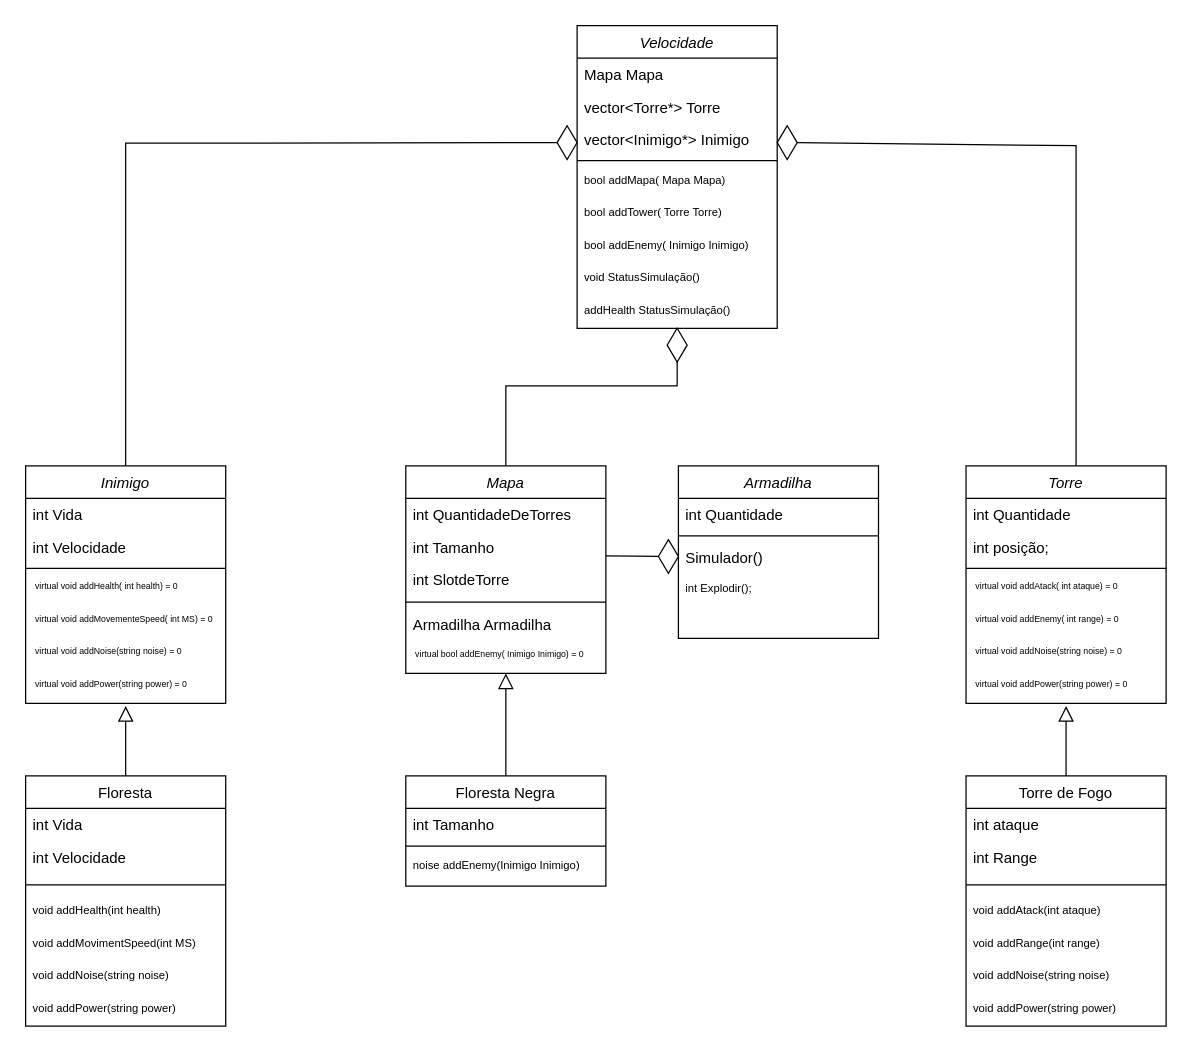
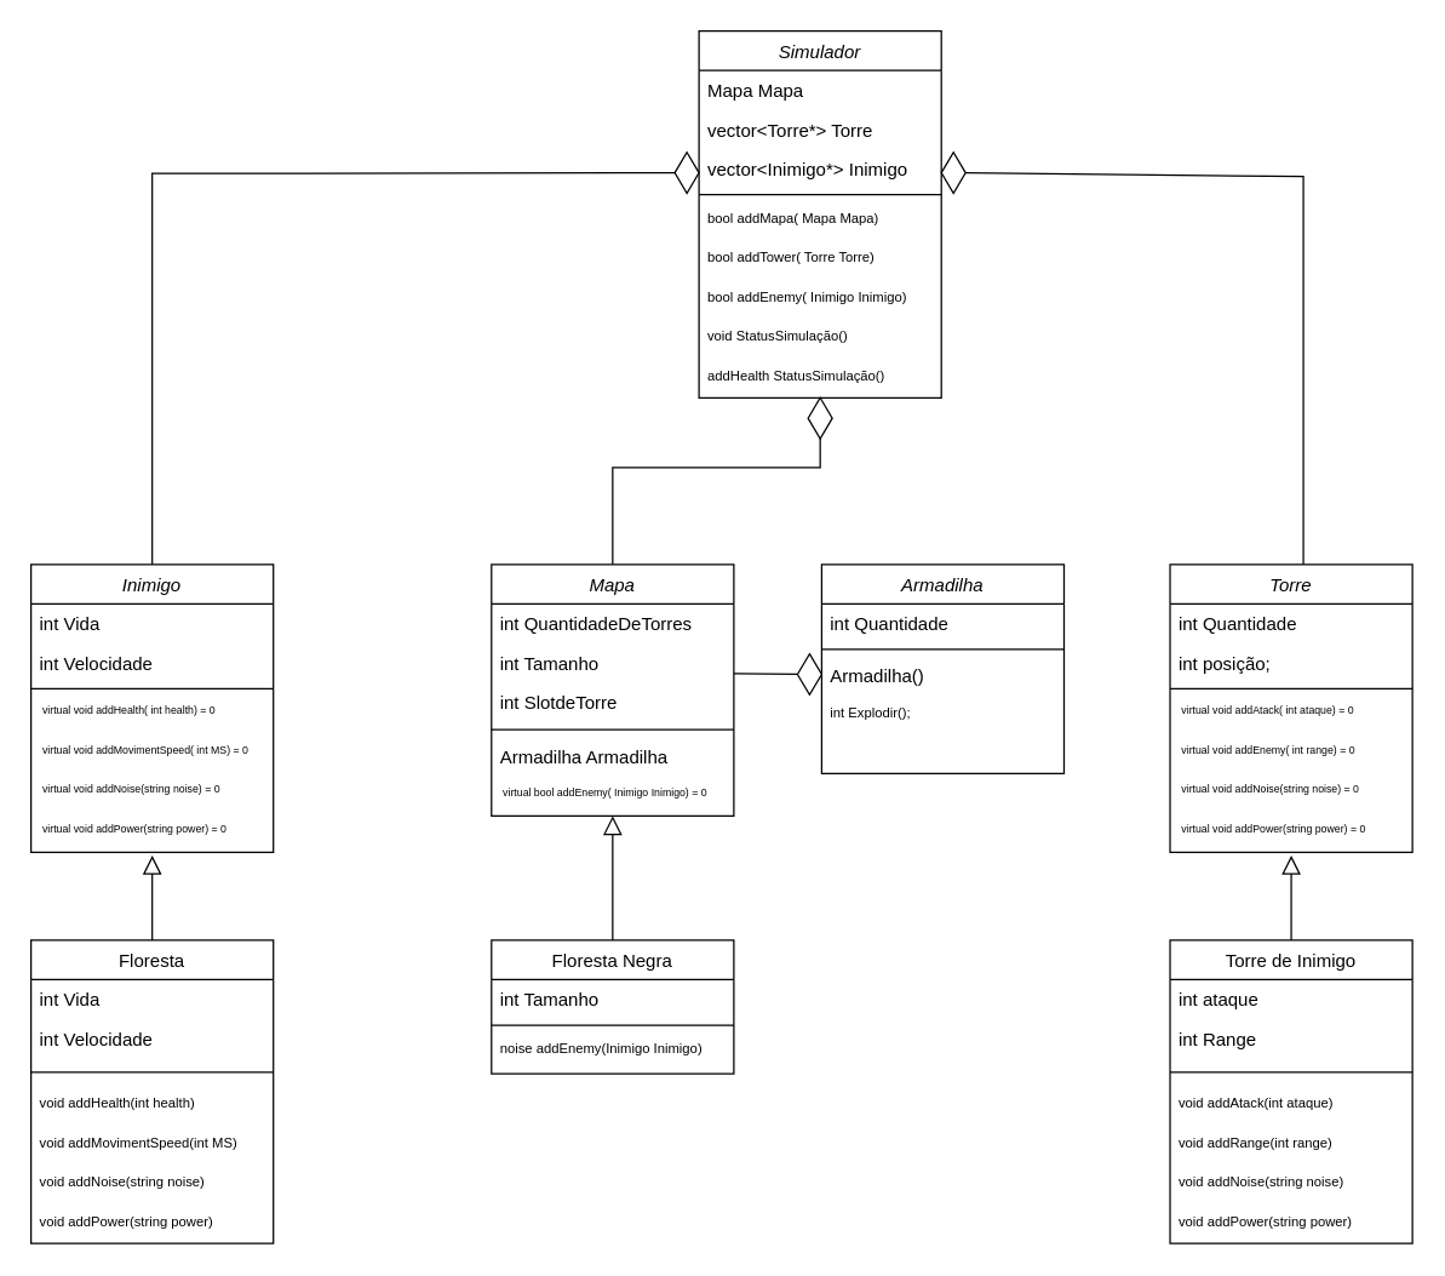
  <mxCell id="0" />
  <mxCell id="1" parent="0" />
  <mxCell id="2" value="Mapa" style="swimlane;fontStyle=2;align=center;verticalAlign=top;childLayout=stackLayout;horizontal=1;startSize=26;horizontalStack=0;resizeParent=1;resizeLast=0;collapsible=1;marginBottom=0;rounded=0;shadow=0;strokeWidth=1;" parent="1" vertex="1"><mxGeometry x="324" y="372" width="160" height="166" as="geometry"><mxRectangle x="230" y="140" width="160" height="26" as="alternateBounds" /></mxGeometry></mxCell>
  <mxCell id="3" value="int QuantidadeDeTorres" style="text;align=left;verticalAlign=top;spacingLeft=4;spacingRight=4;overflow=hidden;rotatable=0;points=[[0,0.5],[1,0.5]];portConstraint=eastwest;" vertex="1" parent="2"><mxGeometry y="26" width="160" height="26" as="geometry" /></mxCell>
  <mxCell id="4" value="int Tamanho" style="text;align=left;verticalAlign=top;spacingLeft=4;spacingRight=4;overflow=hidden;rotatable=0;points=[[0,0.5],[1,0.5]];portConstraint=eastwest;" vertex="1" parent="2"><mxGeometry y="52" width="160" height="26" as="geometry" /></mxCell>
  <mxCell id="5" value="int SlotdeTorre" style="text;align=left;verticalAlign=top;spacingLeft=4;spacingRight=4;overflow=hidden;rotatable=0;points=[[0,0.5],[1,0.5]];portConstraint=eastwest;" vertex="1" parent="2"><mxGeometry y="78" width="160" height="26" as="geometry" /></mxCell>
  <mxCell id="6" value="" style="line;html=1;strokeWidth=1;align=left;verticalAlign=middle;spacingTop=-1;spacingLeft=3;spacingRight=3;rotatable=0;labelPosition=right;points=[];portConstraint=eastwest;" parent="2" vertex="1"><mxGeometry y="104" width="160" height="10" as="geometry" /></mxCell>
  <mxCell id="7" value="Armadilha Armadilha" style="text;align=left;verticalAlign=top;spacingLeft=4;spacingRight=4;overflow=hidden;rotatable=0;points=[[0,0.5],[1,0.5]];portConstraint=eastwest;" parent="2" vertex="1"><mxGeometry y="114" width="160" height="26" as="geometry" /></mxCell>
  <mxCell id="8" value=" virtual bool addEnemy( Inimigo Inimigo) = 0" style="text;align=left;verticalAlign=top;spacingLeft=4;spacingRight=4;overflow=hidden;rotatable=0;points=[[0,0.5],[1,0.5]];portConstraint=eastwest;fontSize=7;" vertex="1" parent="2"><mxGeometry y="140" width="160" height="26" as="geometry" /></mxCell>
  <mxCell id="9" value="Floresta Negra" style="swimlane;fontStyle=0;align=center;verticalAlign=top;childLayout=stackLayout;horizontal=1;startSize=26;horizontalStack=0;resizeParent=1;resizeLast=0;collapsible=1;marginBottom=0;rounded=0;shadow=0;strokeWidth=1;" parent="1" vertex="1"><mxGeometry x="324" y="620" width="160" height="88" as="geometry"><mxRectangle x="340" y="380" width="170" height="26" as="alternateBounds" /></mxGeometry></mxCell>
  <mxCell id="10" value="int Tamanho" style="text;align=left;verticalAlign=top;spacingLeft=4;spacingRight=4;overflow=hidden;rotatable=0;points=[[0,0.5],[1,0.5]];portConstraint=eastwest;" parent="9" vertex="1"><mxGeometry y="26" width="160" height="26" as="geometry" /></mxCell>
  <mxCell id="11" value="" style="line;html=1;strokeWidth=1;align=left;verticalAlign=middle;spacingTop=-1;spacingLeft=3;spacingRight=3;rotatable=0;labelPosition=right;points=[];portConstraint=eastwest;" parent="9" vertex="1"><mxGeometry y="52" width="160" height="8" as="geometry" /></mxCell>
  <mxCell id="12" value="noise addEnemy(Inimigo Inimigo)" style="text;align=left;verticalAlign=top;spacingLeft=4;spacingRight=4;overflow=hidden;rotatable=0;points=[[0,0.5],[1,0.5]];portConstraint=eastwest;fontSize=9;" vertex="1" parent="9"><mxGeometry y="60" width="160" height="26" as="geometry" /></mxCell>
  <mxCell id="13" value="" style="endArrow=block;endSize=10;endFill=0;shadow=0;strokeWidth=1;rounded=0;curved=0;edgeStyle=elbowEdgeStyle;elbow=horizontal;entryX=0.5;entryY=1;entryDx=0;entryDy=0;" parent="1" target="2" edge="1"><mxGeometry width="160" relative="1" as="geometry"><mxPoint x="404" y="620" as="sourcePoint" /><mxPoint x="405.21" y="582" as="targetPoint" /><Array as="points" /></mxGeometry></mxCell>
  <mxCell id="14" value="" style="endArrow=none;html=1;rounded=0;" edge="1" parent="1" target="20"><mxGeometry width="50" height="50" relative="1" as="geometry"><mxPoint x="484" y="444" as="sourcePoint" /><mxPoint x="542" y="445" as="targetPoint" /></mxGeometry></mxCell>
  <mxCell id="15" value="Armadilha" style="swimlane;fontStyle=2;align=center;verticalAlign=top;childLayout=stackLayout;horizontal=1;startSize=26;horizontalStack=0;resizeParent=1;resizeLast=0;collapsible=1;marginBottom=0;rounded=0;shadow=0;strokeWidth=1;" vertex="1" parent="1"><mxGeometry x="542" y="372" width="160" height="138" as="geometry"><mxRectangle x="230" y="140" width="160" height="26" as="alternateBounds" /></mxGeometry></mxCell>
  <mxCell id="16" value="int Quantidade" style="text;align=left;verticalAlign=top;spacingLeft=4;spacingRight=4;overflow=hidden;rotatable=0;points=[[0,0.5],[1,0.5]];portConstraint=eastwest;" vertex="1" parent="15"><mxGeometry y="26" width="160" height="26" as="geometry" /></mxCell>
  <mxCell id="17" value="" style="line;html=1;strokeWidth=1;align=left;verticalAlign=middle;spacingTop=-1;spacingLeft=3;spacingRight=3;rotatable=0;labelPosition=right;points=[];portConstraint=eastwest;" vertex="1" parent="15"><mxGeometry y="52" width="160" height="8" as="geometry" /></mxCell>
- <mxCell id="18" value="Simulador()" style="text;align=left;verticalAlign=top;spacingLeft=4;spacingRight=4;overflow=hidden;rotatable=0;points=[[0,0.5],[1,0.5]];portConstraint=eastwest;" vertex="1" parent="15"><mxGeometry y="60" width="160" height="26" as="geometry" /></mxCell>
+ <mxCell id="18" value="Armadilha()" style="text;align=left;verticalAlign=top;spacingLeft=4;spacingRight=4;overflow=hidden;rotatable=0;points=[[0,0.5],[1,0.5]];portConstraint=eastwest;" vertex="1" parent="15"><mxGeometry y="60" width="160" height="26" as="geometry" /></mxCell>
  <mxCell id="19" value="int Explodir();" style="text;align=left;verticalAlign=top;spacingLeft=4;spacingRight=4;overflow=hidden;rotatable=0;points=[[0,0.5],[1,0.5]];portConstraint=eastwest;fontSize=9;" vertex="1" parent="15"><mxGeometry y="86" width="160" height="26" as="geometry" /></mxCell>
  <mxCell id="20" value="" style="rhombus;whiteSpace=wrap;html=1;" vertex="1" parent="1"><mxGeometry x="526" y="431" width="16" height="27" as="geometry" /></mxCell>
  <mxCell id="21" value="Torre" style="swimlane;fontStyle=2;align=center;verticalAlign=top;childLayout=stackLayout;horizontal=1;startSize=26;horizontalStack=0;resizeParent=1;resizeLast=0;collapsible=1;marginBottom=0;rounded=0;shadow=0;strokeWidth=1;" vertex="1" parent="1"><mxGeometry x="772" y="372" width="160" height="190" as="geometry"><mxRectangle x="230" y="140" width="160" height="26" as="alternateBounds" /></mxGeometry></mxCell>
  <mxCell id="22" value="int Quantidade&#10;" style="text;align=left;verticalAlign=top;spacingLeft=4;spacingRight=4;overflow=hidden;rotatable=0;points=[[0,0.5],[1,0.5]];portConstraint=eastwest;" vertex="1" parent="21"><mxGeometry y="26" width="160" height="26" as="geometry" /></mxCell>
  <mxCell id="23" value="int posição;&#10;" style="text;align=left;verticalAlign=top;spacingLeft=4;spacingRight=4;overflow=hidden;rotatable=0;points=[[0,0.5],[1,0.5]];portConstraint=eastwest;" vertex="1" parent="21"><mxGeometry y="52" width="160" height="26" as="geometry" /></mxCell>
  <mxCell id="24" value="" style="line;html=1;strokeWidth=1;align=left;verticalAlign=middle;spacingTop=-1;spacingLeft=3;spacingRight=3;rotatable=0;labelPosition=right;points=[];portConstraint=eastwest;" vertex="1" parent="21"><mxGeometry y="78" width="160" height="8" as="geometry" /></mxCell>
  <mxCell id="25" value=" virtual void addAtack( int ataque) = 0" style="text;align=left;verticalAlign=top;spacingLeft=4;spacingRight=4;overflow=hidden;rotatable=0;points=[[0,0.5],[1,0.5]];portConstraint=eastwest;fontSize=7;" vertex="1" parent="21"><mxGeometry y="86" width="160" height="26" as="geometry" /></mxCell>
  <mxCell id="26" value=" virtual void addEnemy( int range) = 0" style="text;align=left;verticalAlign=top;spacingLeft=4;spacingRight=4;overflow=hidden;rotatable=0;points=[[0,0.5],[1,0.5]];portConstraint=eastwest;fontSize=7;" vertex="1" parent="21"><mxGeometry y="112" width="160" height="26" as="geometry" /></mxCell>
  <mxCell id="27" value=" virtual void addNoise(string noise) = 0" style="text;align=left;verticalAlign=top;spacingLeft=4;spacingRight=4;overflow=hidden;rotatable=0;points=[[0,0.5],[1,0.5]];portConstraint=eastwest;fontSize=7;" vertex="1" parent="21"><mxGeometry y="138" width="160" height="26" as="geometry" /></mxCell>
  <mxCell id="28" value=" virtual void addPower(string power) = 0" style="text;align=left;verticalAlign=top;spacingLeft=4;spacingRight=4;overflow=hidden;rotatable=0;points=[[0,0.5],[1,0.5]];portConstraint=eastwest;fontSize=7;" vertex="1" parent="21"><mxGeometry y="164" width="160" height="26" as="geometry" /></mxCell>
- <mxCell id="29" value="Torre de Fogo" style="swimlane;fontStyle=0;align=center;verticalAlign=top;childLayout=stackLayout;horizontal=1;startSize=26;horizontalStack=0;resizeParent=1;resizeLast=0;collapsible=1;marginBottom=0;rounded=0;shadow=0;strokeWidth=1;" vertex="1" parent="1"><mxGeometry x="772" y="620" width="160" height="200" as="geometry"><mxRectangle x="340" y="380" width="170" height="26" as="alternateBounds" /></mxGeometry></mxCell>
+ <mxCell id="29" value="Torre de Inimigo" style="swimlane;fontStyle=0;align=center;verticalAlign=top;childLayout=stackLayout;horizontal=1;startSize=26;horizontalStack=0;resizeParent=1;resizeLast=0;collapsible=1;marginBottom=0;rounded=0;shadow=0;strokeWidth=1;" vertex="1" parent="1"><mxGeometry x="772" y="620" width="160" height="200" as="geometry"><mxRectangle x="340" y="380" width="170" height="26" as="alternateBounds" /></mxGeometry></mxCell>
  <mxCell id="30" value="int ataque&#10;" style="text;align=left;verticalAlign=top;spacingLeft=4;spacingRight=4;overflow=hidden;rotatable=0;points=[[0,0.5],[1,0.5]];portConstraint=eastwest;" vertex="1" parent="29"><mxGeometry y="26" width="160" height="26" as="geometry" /></mxCell>
  <mxCell id="31" value="int Range&#10;" style="text;align=left;verticalAlign=top;spacingLeft=4;spacingRight=4;overflow=hidden;rotatable=0;points=[[0,0.5],[1,0.5]];portConstraint=eastwest;" vertex="1" parent="29"><mxGeometry y="52" width="160" height="26" as="geometry" /></mxCell>
  <mxCell id="32" value="" style="line;html=1;strokeWidth=1;align=left;verticalAlign=middle;spacingTop=-1;spacingLeft=3;spacingRight=3;rotatable=0;labelPosition=right;points=[];portConstraint=eastwest;" vertex="1" parent="29"><mxGeometry y="78" width="160" height="18" as="geometry" /></mxCell>
  <mxCell id="33" value="void addAtack(int ataque)" style="text;align=left;verticalAlign=top;spacingLeft=4;spacingRight=4;overflow=hidden;rotatable=0;points=[[0,0.5],[1,0.5]];portConstraint=eastwest;fontSize=9;" vertex="1" parent="29"><mxGeometry y="96" width="160" height="26" as="geometry" /></mxCell>
  <mxCell id="34" value="void addRange(int range)" style="text;align=left;verticalAlign=top;spacingLeft=4;spacingRight=4;overflow=hidden;rotatable=0;points=[[0,0.5],[1,0.5]];portConstraint=eastwest;fontSize=9;" vertex="1" parent="29"><mxGeometry y="122" width="160" height="26" as="geometry" /></mxCell>
  <mxCell id="35" value="void addNoise(string noise)" style="text;align=left;verticalAlign=top;spacingLeft=4;spacingRight=4;overflow=hidden;rotatable=0;points=[[0,0.5],[1,0.5]];portConstraint=eastwest;fontSize=9;" vertex="1" parent="29"><mxGeometry y="148" width="160" height="26" as="geometry" /></mxCell>
  <mxCell id="36" value="void addPower(string power)" style="text;align=left;verticalAlign=top;spacingLeft=4;spacingRight=4;overflow=hidden;rotatable=0;points=[[0,0.5],[1,0.5]];portConstraint=eastwest;fontSize=9;" vertex="1" parent="29"><mxGeometry y="174" width="160" height="26" as="geometry" /></mxCell>
  <mxCell id="37" value="" style="endArrow=block;endSize=10;endFill=0;shadow=0;strokeWidth=1;rounded=0;curved=0;edgeStyle=elbowEdgeStyle;elbow=vertical;exitX=0.5;exitY=0;exitDx=0;exitDy=0;" edge="1" parent="1" source="29"><mxGeometry width="160" relative="1" as="geometry"><mxPoint x="852" y="564" as="sourcePoint" /><mxPoint x="852" y="564" as="targetPoint" /></mxGeometry></mxCell>
  <mxCell id="38" value="Inimigo" style="swimlane;fontStyle=2;align=center;verticalAlign=top;childLayout=stackLayout;horizontal=1;startSize=26;horizontalStack=0;resizeParent=1;resizeLast=0;collapsible=1;marginBottom=0;rounded=0;shadow=0;strokeWidth=1;" vertex="1" parent="1"><mxGeometry x="20" y="372" width="160" height="190" as="geometry"><mxRectangle x="230" y="140" width="160" height="26" as="alternateBounds" /></mxGeometry></mxCell>
  <mxCell id="39" value="int Vida&#10;" style="text;align=left;verticalAlign=top;spacingLeft=4;spacingRight=4;overflow=hidden;rotatable=0;points=[[0,0.5],[1,0.5]];portConstraint=eastwest;" vertex="1" parent="38"><mxGeometry y="26" width="160" height="26" as="geometry" /></mxCell>
  <mxCell id="40" value="int Velocidade&#10;" style="text;align=left;verticalAlign=top;spacingLeft=4;spacingRight=4;overflow=hidden;rotatable=0;points=[[0,0.5],[1,0.5]];portConstraint=eastwest;" vertex="1" parent="38"><mxGeometry y="52" width="160" height="26" as="geometry" /></mxCell>
  <mxCell id="41" value="" style="line;html=1;strokeWidth=1;align=left;verticalAlign=middle;spacingTop=-1;spacingLeft=3;spacingRight=3;rotatable=0;labelPosition=right;points=[];portConstraint=eastwest;" vertex="1" parent="38"><mxGeometry y="78" width="160" height="8" as="geometry" /></mxCell>
  <mxCell id="42" value=" virtual void addHealth( int health) = 0" style="text;align=left;verticalAlign=top;spacingLeft=4;spacingRight=4;overflow=hidden;rotatable=0;points=[[0,0.5],[1,0.5]];portConstraint=eastwest;fontSize=7;" vertex="1" parent="38"><mxGeometry y="86" width="160" height="26" as="geometry" /></mxCell>
- <mxCell id="43" value=" virtual void addMovementeSpeed( int MS) = 0" style="text;align=left;verticalAlign=top;spacingLeft=4;spacingRight=4;overflow=hidden;rotatable=0;points=[[0,0.5],[1,0.5]];portConstraint=eastwest;fontSize=7;" vertex="1" parent="38"><mxGeometry y="112" width="160" height="26" as="geometry" /></mxCell>
+ <mxCell id="43" value=" virtual void addMovimentSpeed( int MS) = 0" style="text;align=left;verticalAlign=top;spacingLeft=4;spacingRight=4;overflow=hidden;rotatable=0;points=[[0,0.5],[1,0.5]];portConstraint=eastwest;fontSize=7;" vertex="1" parent="38"><mxGeometry y="112" width="160" height="26" as="geometry" /></mxCell>
  <mxCell id="44" value=" virtual void addNoise(string noise) = 0" style="text;align=left;verticalAlign=top;spacingLeft=4;spacingRight=4;overflow=hidden;rotatable=0;points=[[0,0.5],[1,0.5]];portConstraint=eastwest;fontSize=7;" vertex="1" parent="38"><mxGeometry y="138" width="160" height="26" as="geometry" /></mxCell>
  <mxCell id="45" value=" virtual void addPower(string power) = 0" style="text;align=left;verticalAlign=top;spacingLeft=4;spacingRight=4;overflow=hidden;rotatable=0;points=[[0,0.5],[1,0.5]];portConstraint=eastwest;fontSize=7;" vertex="1" parent="38"><mxGeometry y="164" width="160" height="26" as="geometry" /></mxCell>
  <mxCell id="46" value="Floresta" style="swimlane;fontStyle=0;align=center;verticalAlign=top;childLayout=stackLayout;horizontal=1;startSize=26;horizontalStack=0;resizeParent=1;resizeLast=0;collapsible=1;marginBottom=0;rounded=0;shadow=0;strokeWidth=1;" vertex="1" parent="1"><mxGeometry x="20" y="620" width="160" height="200" as="geometry"><mxRectangle x="340" y="380" width="170" height="26" as="alternateBounds" /></mxGeometry></mxCell>
  <mxCell id="47" value="int Vida&#10;" style="text;align=left;verticalAlign=top;spacingLeft=4;spacingRight=4;overflow=hidden;rotatable=0;points=[[0,0.5],[1,0.5]];portConstraint=eastwest;" vertex="1" parent="46"><mxGeometry y="26" width="160" height="26" as="geometry" /></mxCell>
  <mxCell id="48" value="int Velocidade&#10;" style="text;align=left;verticalAlign=top;spacingLeft=4;spacingRight=4;overflow=hidden;rotatable=0;points=[[0,0.5],[1,0.5]];portConstraint=eastwest;" vertex="1" parent="46"><mxGeometry y="52" width="160" height="26" as="geometry" /></mxCell>
  <mxCell id="49" value="" style="line;html=1;strokeWidth=1;align=left;verticalAlign=middle;spacingTop=-1;spacingLeft=3;spacingRight=3;rotatable=0;labelPosition=right;points=[];portConstraint=eastwest;" vertex="1" parent="46"><mxGeometry y="78" width="160" height="18" as="geometry" /></mxCell>
  <mxCell id="50" value="void addHealth(int health)" style="text;align=left;verticalAlign=top;spacingLeft=4;spacingRight=4;overflow=hidden;rotatable=0;points=[[0,0.5],[1,0.5]];portConstraint=eastwest;fontSize=9;" vertex="1" parent="46"><mxGeometry y="96" width="160" height="26" as="geometry" /></mxCell>
  <mxCell id="51" value="void addMovimentSpeed(int MS)" style="text;align=left;verticalAlign=top;spacingLeft=4;spacingRight=4;overflow=hidden;rotatable=0;points=[[0,0.5],[1,0.5]];portConstraint=eastwest;fontSize=9;" vertex="1" parent="46"><mxGeometry y="122" width="160" height="26" as="geometry" /></mxCell>
  <mxCell id="52" value="void addNoise(string noise)" style="text;align=left;verticalAlign=top;spacingLeft=4;spacingRight=4;overflow=hidden;rotatable=0;points=[[0,0.5],[1,0.5]];portConstraint=eastwest;fontSize=9;" vertex="1" parent="46"><mxGeometry y="148" width="160" height="26" as="geometry" /></mxCell>
  <mxCell id="53" value="void addPower(string power)" style="text;align=left;verticalAlign=top;spacingLeft=4;spacingRight=4;overflow=hidden;rotatable=0;points=[[0,0.5],[1,0.5]];portConstraint=eastwest;fontSize=9;" vertex="1" parent="46"><mxGeometry y="174" width="160" height="26" as="geometry" /></mxCell>
  <mxCell id="54" value="" style="endArrow=block;endSize=10;endFill=0;shadow=0;strokeWidth=1;rounded=0;curved=0;edgeStyle=elbowEdgeStyle;elbow=vertical;exitX=0.5;exitY=0;exitDx=0;exitDy=0;" edge="1" parent="1" source="46"><mxGeometry width="160" relative="1" as="geometry"><mxPoint x="100" y="564" as="sourcePoint" /><mxPoint x="100" y="564" as="targetPoint" /></mxGeometry></mxCell>
- <mxCell id="55" value="Velocidade" style="swimlane;fontStyle=2;align=center;verticalAlign=top;childLayout=stackLayout;horizontal=1;startSize=26;horizontalStack=0;resizeParent=1;resizeLast=0;collapsible=1;marginBottom=0;rounded=0;shadow=0;strokeWidth=1;" vertex="1" parent="1"><mxGeometry x="461" y="20" width="160" height="242" as="geometry"><mxRectangle x="230" y="140" width="160" height="26" as="alternateBounds" /></mxGeometry></mxCell>
+ <mxCell id="55" value="Simulador" style="swimlane;fontStyle=2;align=center;verticalAlign=top;childLayout=stackLayout;horizontal=1;startSize=26;horizontalStack=0;resizeParent=1;resizeLast=0;collapsible=1;marginBottom=0;rounded=0;shadow=0;strokeWidth=1;" vertex="1" parent="1"><mxGeometry x="461" y="20" width="160" height="242" as="geometry"><mxRectangle x="230" y="140" width="160" height="26" as="alternateBounds" /></mxGeometry></mxCell>
  <mxCell id="56" value="Mapa Mapa" style="text;align=left;verticalAlign=top;spacingLeft=4;spacingRight=4;overflow=hidden;rotatable=0;points=[[0,0.5],[1,0.5]];portConstraint=eastwest;" vertex="1" parent="55"><mxGeometry y="26" width="160" height="26" as="geometry" /></mxCell>
  <mxCell id="57" value="vector&lt;Torre*&gt; Torre" style="text;align=left;verticalAlign=top;spacingLeft=4;spacingRight=4;overflow=hidden;rotatable=0;points=[[0,0.5],[1,0.5]];portConstraint=eastwest;" vertex="1" parent="55"><mxGeometry y="52" width="160" height="26" as="geometry" /></mxCell>
  <mxCell id="58" value="vector&lt;Inimigo*&gt; Inimigo" style="text;align=left;verticalAlign=top;spacingLeft=4;spacingRight=4;overflow=hidden;rotatable=0;points=[[0,0.5],[1,0.5]];portConstraint=eastwest;" vertex="1" parent="55"><mxGeometry y="78" width="160" height="26" as="geometry" /></mxCell>
  <mxCell id="59" value="" style="line;html=1;strokeWidth=1;align=left;verticalAlign=middle;spacingTop=-1;spacingLeft=3;spacingRight=3;rotatable=0;labelPosition=right;points=[];portConstraint=eastwest;" vertex="1" parent="55"><mxGeometry y="104" width="160" height="8" as="geometry" /></mxCell>
  <mxCell id="60" value="bool addMapa( Mapa Mapa)" style="text;align=left;verticalAlign=top;spacingLeft=4;spacingRight=4;overflow=hidden;rotatable=0;points=[[0,0.5],[1,0.5]];portConstraint=eastwest;fontSize=9;" vertex="1" parent="55"><mxGeometry y="112" width="160" height="26" as="geometry" /></mxCell>
  <mxCell id="61" value="bool addTower( Torre Torre)" style="text;align=left;verticalAlign=top;spacingLeft=4;spacingRight=4;overflow=hidden;rotatable=0;points=[[0,0.5],[1,0.5]];portConstraint=eastwest;fontSize=9;" vertex="1" parent="55"><mxGeometry y="138" width="160" height="26" as="geometry" /></mxCell>
  <mxCell id="62" value="bool addEnemy( Inimigo Inimigo)" style="text;align=left;verticalAlign=top;spacingLeft=4;spacingRight=4;overflow=hidden;rotatable=0;points=[[0,0.5],[1,0.5]];portConstraint=eastwest;fontSize=9;" vertex="1" parent="55"><mxGeometry y="164" width="160" height="26" as="geometry" /></mxCell>
  <mxCell id="63" value="void StatusSimulação()" style="text;align=left;verticalAlign=top;spacingLeft=4;spacingRight=4;overflow=hidden;rotatable=0;points=[[0,0.5],[1,0.5]];portConstraint=eastwest;fontSize=9;" vertex="1" parent="55"><mxGeometry y="190" width="160" height="26" as="geometry" /></mxCell>
  <mxCell id="64" value="addHealth StatusSimulação()" style="text;align=left;verticalAlign=top;spacingLeft=4;spacingRight=4;overflow=hidden;rotatable=0;points=[[0,0.5],[1,0.5]];portConstraint=eastwest;fontSize=9;" vertex="1" parent="55"><mxGeometry y="216" width="160" height="26" as="geometry" /></mxCell>
  <mxCell id="65" value="" style="rhombus;whiteSpace=wrap;html=1;" vertex="1" parent="1"><mxGeometry x="533" y="262" width="16" height="27" as="geometry" /></mxCell>
  <mxCell id="66" value="" style="rhombus;whiteSpace=wrap;html=1;" vertex="1" parent="1"><mxGeometry x="621" y="100" width="16" height="27" as="geometry" /></mxCell>
  <mxCell id="67" value="" style="rhombus;whiteSpace=wrap;html=1;" vertex="1" parent="1"><mxGeometry x="445" y="100" width="16" height="27" as="geometry" /></mxCell>
  <mxCell id="68" value="" style="endArrow=none;html=1;rounded=0;entryX=0.5;entryY=0;entryDx=0;entryDy=0;exitX=0;exitY=0.5;exitDx=0;exitDy=0;" edge="1" parent="1" source="67" target="38"><mxGeometry width="50" height="50" relative="1" as="geometry"><mxPoint x="444" y="116" as="sourcePoint" /><mxPoint x="534" y="452" as="targetPoint" /><Array as="points"><mxPoint x="100" y="114" /></Array></mxGeometry></mxCell>
  <mxCell id="69" value="" style="endArrow=none;html=1;rounded=0;exitX=1;exitY=0.5;exitDx=0;exitDy=0;" edge="1" parent="1" source="66"><mxGeometry width="50" height="50" relative="1" as="geometry"><mxPoint x="645" y="122" as="sourcePoint" /><mxPoint x="860" y="372" as="targetPoint" /><Array as="points"><mxPoint x="860" y="116" /><mxPoint x="860" y="372" /></Array></mxGeometry></mxCell>
  <mxCell id="70" value="" style="endArrow=none;html=1;rounded=0;exitX=0.5;exitY=0;exitDx=0;exitDy=0;entryX=0.5;entryY=1;entryDx=0;entryDy=0;" edge="1" parent="1" source="2" target="65"><mxGeometry width="50" height="50" relative="1" as="geometry"><mxPoint x="490" y="452" as="sourcePoint" /><mxPoint x="524" y="268" as="targetPoint" /><Array as="points"><mxPoint x="404" y="308" /><mxPoint x="541" y="308" /></Array></mxGeometry></mxCell>
